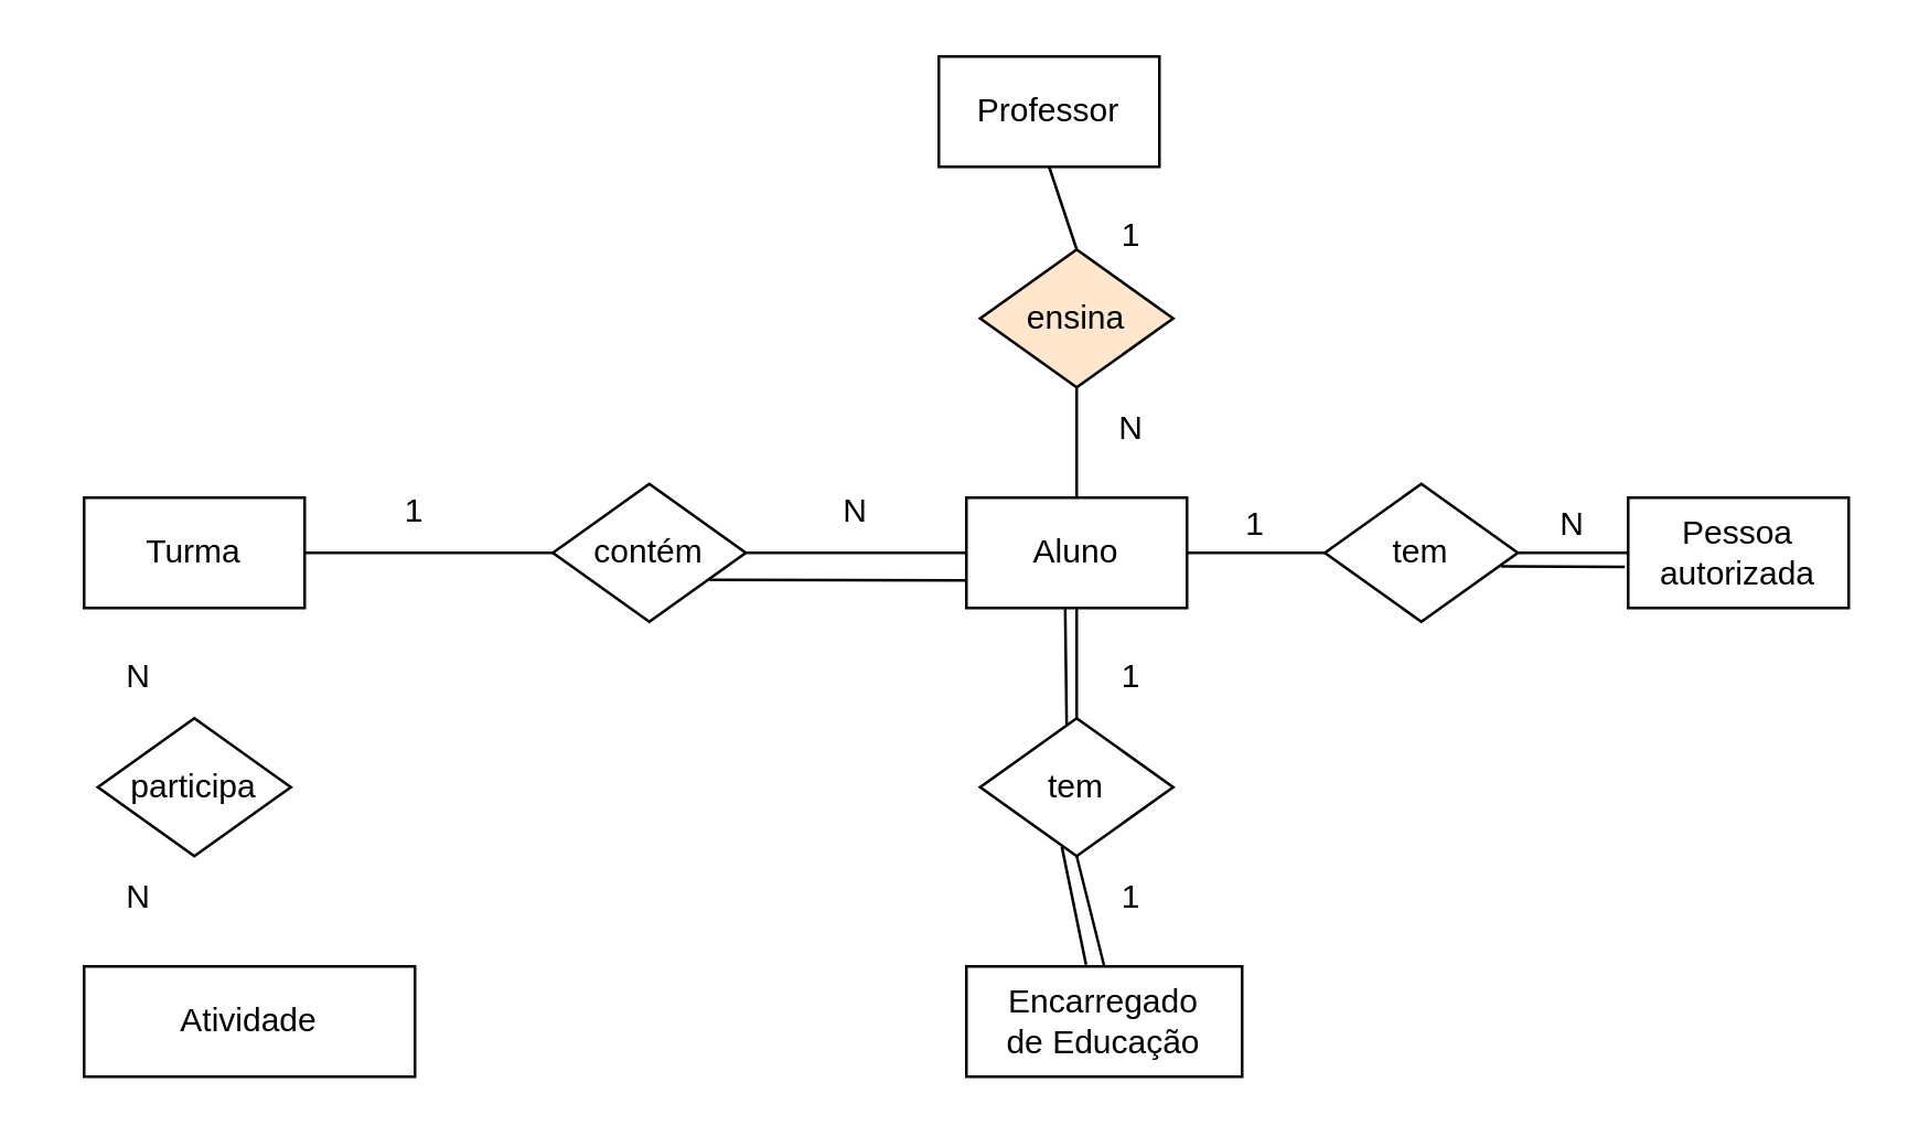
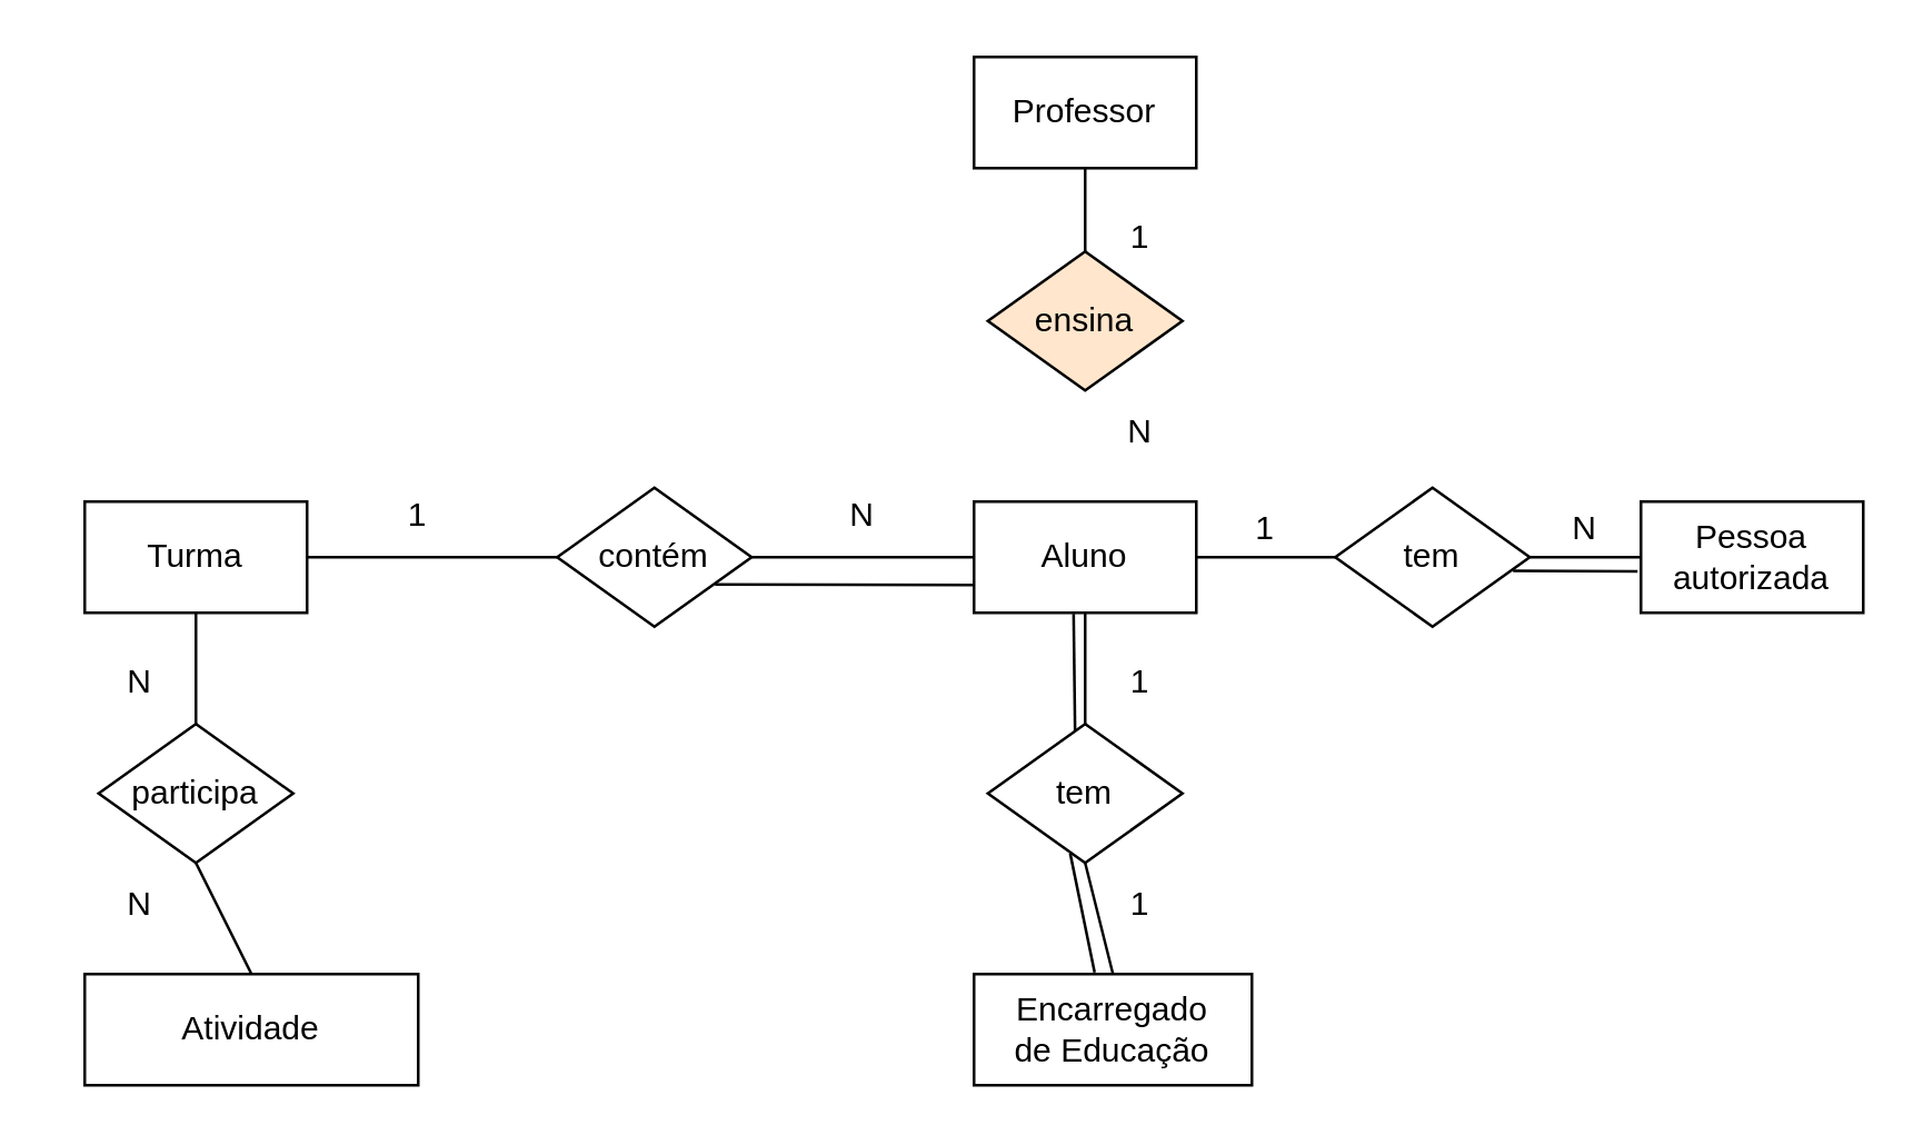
  <mxCell id="0" />
  <mxCell id="1" parent="0" />
  <mxCell id="2" value="Aluno" style="rounded=0;whiteSpace=wrap;html=1;" vertex="1" parent="1"><mxGeometry x="350" y="180" width="80" height="40" as="geometry" /></mxCell>
  <mxCell id="3" value="Turma" style="rounded=0;whiteSpace=wrap;html=1;" vertex="1" parent="1"><mxGeometry x="30" y="180" width="80" height="40" as="geometry" /></mxCell>
  <mxCell id="4" value="contém" style="rhombus;whiteSpace=wrap;html=1;" vertex="1" parent="1"><mxGeometry x="200" y="175" width="70" height="50" as="geometry" /></mxCell>
  <mxCell id="5" value="" style="endArrow=none;html=1;rounded=0;exitX=1;exitY=0.5;exitDx=0;exitDy=0;entryX=0;entryY=0.5;entryDx=0;entryDy=0;" edge="1" parent="1" source="3" target="4"><mxGeometry width="50" height="50" relative="1" as="geometry"><mxPoint x="220" y="340" as="sourcePoint" /><mxPoint x="270" y="290" as="targetPoint" /></mxGeometry></mxCell>
  <mxCell id="6" value="" style="endArrow=none;html=1;rounded=0;exitX=1;exitY=0.5;exitDx=0;exitDy=0;entryX=0;entryY=0.5;entryDx=0;entryDy=0;" edge="1" parent="1" source="4" target="2"><mxGeometry width="50" height="50" relative="1" as="geometry"><mxPoint x="220" y="340" as="sourcePoint" /><mxPoint x="270" y="290" as="targetPoint" /></mxGeometry></mxCell>
  <mxCell id="7" value="1" style="text;html=1;align=center;verticalAlign=middle;whiteSpace=wrap;rounded=0;" vertex="1" parent="1"><mxGeometry x="120" y="170" width="60" height="30" as="geometry" /></mxCell>
  <mxCell id="8" value="N" style="text;html=1;align=center;verticalAlign=middle;whiteSpace=wrap;rounded=0;" vertex="1" parent="1"><mxGeometry x="280" y="170" width="60" height="30" as="geometry" /></mxCell>
  <mxCell id="9" value="" style="endArrow=none;html=1;rounded=0;exitX=0.812;exitY=0.696;exitDx=0;exitDy=0;exitPerimeter=0;entryX=0;entryY=0.75;entryDx=0;entryDy=0;" edge="1" parent="1" source="4" target="2"><mxGeometry width="50" height="50" relative="1" as="geometry"><mxPoint x="290" y="270" as="sourcePoint" /><mxPoint x="340" y="220" as="targetPoint" /></mxGeometry></mxCell>
  <mxCell id="10" value="Atividade" style="rounded=0;whiteSpace=wrap;html=1;" vertex="1" parent="1"><mxGeometry x="30" y="350" width="120" height="40" as="geometry" /></mxCell>
  <mxCell id="11" value="participa" style="rhombus;whiteSpace=wrap;html=1;" vertex="1" parent="1"><mxGeometry x="35" y="260" width="70" height="50" as="geometry" /></mxCell>
+ <mxCell id="12" value="" style="endArrow=none;html=1;rounded=0;entryX=0.5;entryY=1;entryDx=0;entryDy=0;exitX=0.5;exitY=0;exitDx=0;exitDy=0;" edge="1" parent="1" source="11" target="3"><mxGeometry width="50" height="50" relative="1" as="geometry"><mxPoint x="125" y="300" as="sourcePoint" /><mxPoint x="175" y="250" as="targetPoint" /></mxGeometry></mxCell>
+ <mxCell id="13" value="" style="endArrow=none;html=1;rounded=0;entryX=0.5;entryY=1;entryDx=0;entryDy=0;exitX=0.5;exitY=0;exitDx=0;exitDy=0;" edge="1" parent="1" source="10" target="11"><mxGeometry width="50" height="50" relative="1" as="geometry"><mxPoint x="105" y="390" as="sourcePoint" /><mxPoint x="155" y="340" as="targetPoint" /></mxGeometry></mxCell>
  <mxCell id="14" value="Encarregado&lt;br&gt;de Educação" style="rounded=0;whiteSpace=wrap;html=1;" vertex="1" parent="1"><mxGeometry x="350" y="350" width="100" height="40" as="geometry" /></mxCell>
- <mxCell id="15" value="Professor" style="rounded=0;whiteSpace=wrap;html=1;" vertex="1" parent="1"><mxGeometry x="340" y="20" width="80" height="40" as="geometry" /></mxCell>
+ <mxCell id="15" value="Professor" style="rounded=0;whiteSpace=wrap;html=1;" vertex="1" parent="1"><mxGeometry x="350" y="20" width="80" height="40" as="geometry" /></mxCell>
  <mxCell id="16" value="" style="endArrow=none;html=1;rounded=0;entryX=0.5;entryY=1;entryDx=0;entryDy=0;exitX=0.5;exitY=0;exitDx=0;exitDy=0;" edge="1" parent="1" source="17" target="15"><mxGeometry width="50" height="50" relative="1" as="geometry"><mxPoint x="320" y="140" as="sourcePoint" /><mxPoint x="370" y="90" as="targetPoint" /></mxGeometry></mxCell>
  <mxCell id="17" value="ensina" style="rhombus;whiteSpace=wrap;html=1;fillColor=#ffe6cc;" vertex="1" parent="1"><mxGeometry x="355" y="90" width="70" height="50" as="geometry" /></mxCell>
  <mxCell id="18" value="tem" style="rhombus;whiteSpace=wrap;html=1;" vertex="1" parent="1"><mxGeometry x="355" y="260" width="70" height="50" as="geometry" /></mxCell>
- <mxCell id="19" value="" style="endArrow=none;html=1;rounded=0;entryX=0.5;entryY=1;entryDx=0;entryDy=0;exitX=0.5;exitY=0;exitDx=0;exitDy=0;" edge="1" parent="1" source="2" target="17"><mxGeometry width="50" height="50" relative="1" as="geometry"><mxPoint x="300" y="270" as="sourcePoint" /><mxPoint x="350" y="220" as="targetPoint" /></mxGeometry></mxCell>
  <mxCell id="20" value="" style="endArrow=none;html=1;rounded=0;entryX=0.5;entryY=1;entryDx=0;entryDy=0;exitX=0.5;exitY=0;exitDx=0;exitDy=0;" edge="1" parent="1" source="18" target="2"><mxGeometry width="50" height="50" relative="1" as="geometry"><mxPoint x="300" y="270" as="sourcePoint" /><mxPoint x="350" y="220" as="targetPoint" /></mxGeometry></mxCell>
  <mxCell id="21" value="" style="endArrow=none;html=1;rounded=0;entryX=0.5;entryY=1;entryDx=0;entryDy=0;exitX=0.5;exitY=0;exitDx=0;exitDy=0;" edge="1" parent="1" source="14" target="18"><mxGeometry width="50" height="50" relative="1" as="geometry"><mxPoint x="300" y="270" as="sourcePoint" /><mxPoint x="350" y="220" as="targetPoint" /></mxGeometry></mxCell>
  <mxCell id="22" value="1" style="text;html=1;align=center;verticalAlign=middle;whiteSpace=wrap;rounded=0;" vertex="1" parent="1"><mxGeometry x="380" y="310" width="60" height="30" as="geometry" /></mxCell>
  <mxCell id="23" value="1" style="text;html=1;align=center;verticalAlign=middle;whiteSpace=wrap;rounded=0;" vertex="1" parent="1"><mxGeometry x="380" y="230" width="60" height="30" as="geometry" /></mxCell>
  <mxCell id="24" value="N" style="text;html=1;align=center;verticalAlign=middle;whiteSpace=wrap;rounded=0;" vertex="1" parent="1"><mxGeometry x="20" y="230" width="60" height="30" as="geometry" /></mxCell>
  <mxCell id="25" value="N" style="text;html=1;align=center;verticalAlign=middle;whiteSpace=wrap;rounded=0;" vertex="1" parent="1"><mxGeometry x="20" y="310" width="60" height="30" as="geometry" /></mxCell>
  <mxCell id="26" value="" style="endArrow=none;html=1;rounded=0;exitX=0.448;exitY=0.05;exitDx=0;exitDy=0;exitPerimeter=0;entryX=0.448;entryY=1.011;entryDx=0;entryDy=0;entryPerimeter=0;" edge="1" parent="1" source="18" target="2"><mxGeometry width="50" height="50" relative="1" as="geometry"><mxPoint x="320" y="290" as="sourcePoint" /><mxPoint x="370" y="240" as="targetPoint" /></mxGeometry></mxCell>
  <mxCell id="27" value="" style="endArrow=none;html=1;rounded=0;entryX=0.423;entryY=0.931;entryDx=0;entryDy=0;entryPerimeter=0;exitX=0.434;exitY=-0.016;exitDx=0;exitDy=0;exitPerimeter=0;" edge="1" parent="1" source="14" target="18"><mxGeometry width="50" height="50" relative="1" as="geometry"><mxPoint x="380" y="350" as="sourcePoint" /><mxPoint x="380" y="310" as="targetPoint" /></mxGeometry></mxCell>
  <mxCell id="28" value="1" style="text;html=1;align=center;verticalAlign=middle;whiteSpace=wrap;rounded=0;" vertex="1" parent="1"><mxGeometry x="380" y="70" width="60" height="30" as="geometry" /></mxCell>
  <mxCell id="29" value="N" style="text;html=1;align=center;verticalAlign=middle;whiteSpace=wrap;rounded=0;" vertex="1" parent="1"><mxGeometry x="380" y="140" width="60" height="30" as="geometry" /></mxCell>
  <mxCell id="30" value="Pessoa autorizada" style="rounded=0;whiteSpace=wrap;html=1;" vertex="1" parent="1"><mxGeometry x="590" y="180" width="80" height="40" as="geometry" /></mxCell>
  <mxCell id="31" value="tem" style="rhombus;whiteSpace=wrap;html=1;" vertex="1" parent="1"><mxGeometry x="480" y="175" width="70" height="50" as="geometry" /></mxCell>
  <mxCell id="32" value="" style="endArrow=none;html=1;rounded=0;exitX=1;exitY=0.5;exitDx=0;exitDy=0;entryX=0;entryY=0.5;entryDx=0;entryDy=0;" edge="1" parent="1" source="2" target="31"><mxGeometry width="50" height="50" relative="1" as="geometry"><mxPoint x="480" y="280" as="sourcePoint" /><mxPoint x="530" y="230" as="targetPoint" /></mxGeometry></mxCell>
  <mxCell id="33" value="" style="endArrow=none;html=1;rounded=0;entryX=0;entryY=0.5;entryDx=0;entryDy=0;exitX=1;exitY=0.5;exitDx=0;exitDy=0;" edge="1" parent="1" source="31" target="30"><mxGeometry width="50" height="50" relative="1" as="geometry"><mxPoint x="490" y="280" as="sourcePoint" /><mxPoint x="540" y="230" as="targetPoint" /></mxGeometry></mxCell>
  <mxCell id="34" value="1" style="text;html=1;align=center;verticalAlign=middle;whiteSpace=wrap;rounded=0;" vertex="1" parent="1"><mxGeometry x="425" y="175" width="60" height="30" as="geometry" /></mxCell>
  <mxCell id="35" value="N" style="text;html=1;align=center;verticalAlign=middle;whiteSpace=wrap;rounded=0;" vertex="1" parent="1"><mxGeometry x="540" y="175" width="60" height="30" as="geometry" /></mxCell>
  <mxCell id="36" value="" style="endArrow=none;html=1;rounded=0;entryX=0.813;entryY=1.003;entryDx=0;entryDy=0;entryPerimeter=0;exitX=0.914;exitY=0.597;exitDx=0;exitDy=0;exitPerimeter=0;" edge="1" parent="1" source="31" target="35"><mxGeometry width="50" height="50" relative="1" as="geometry"><mxPoint x="520" y="260" as="sourcePoint" /><mxPoint x="570" y="210" as="targetPoint" /></mxGeometry></mxCell>
